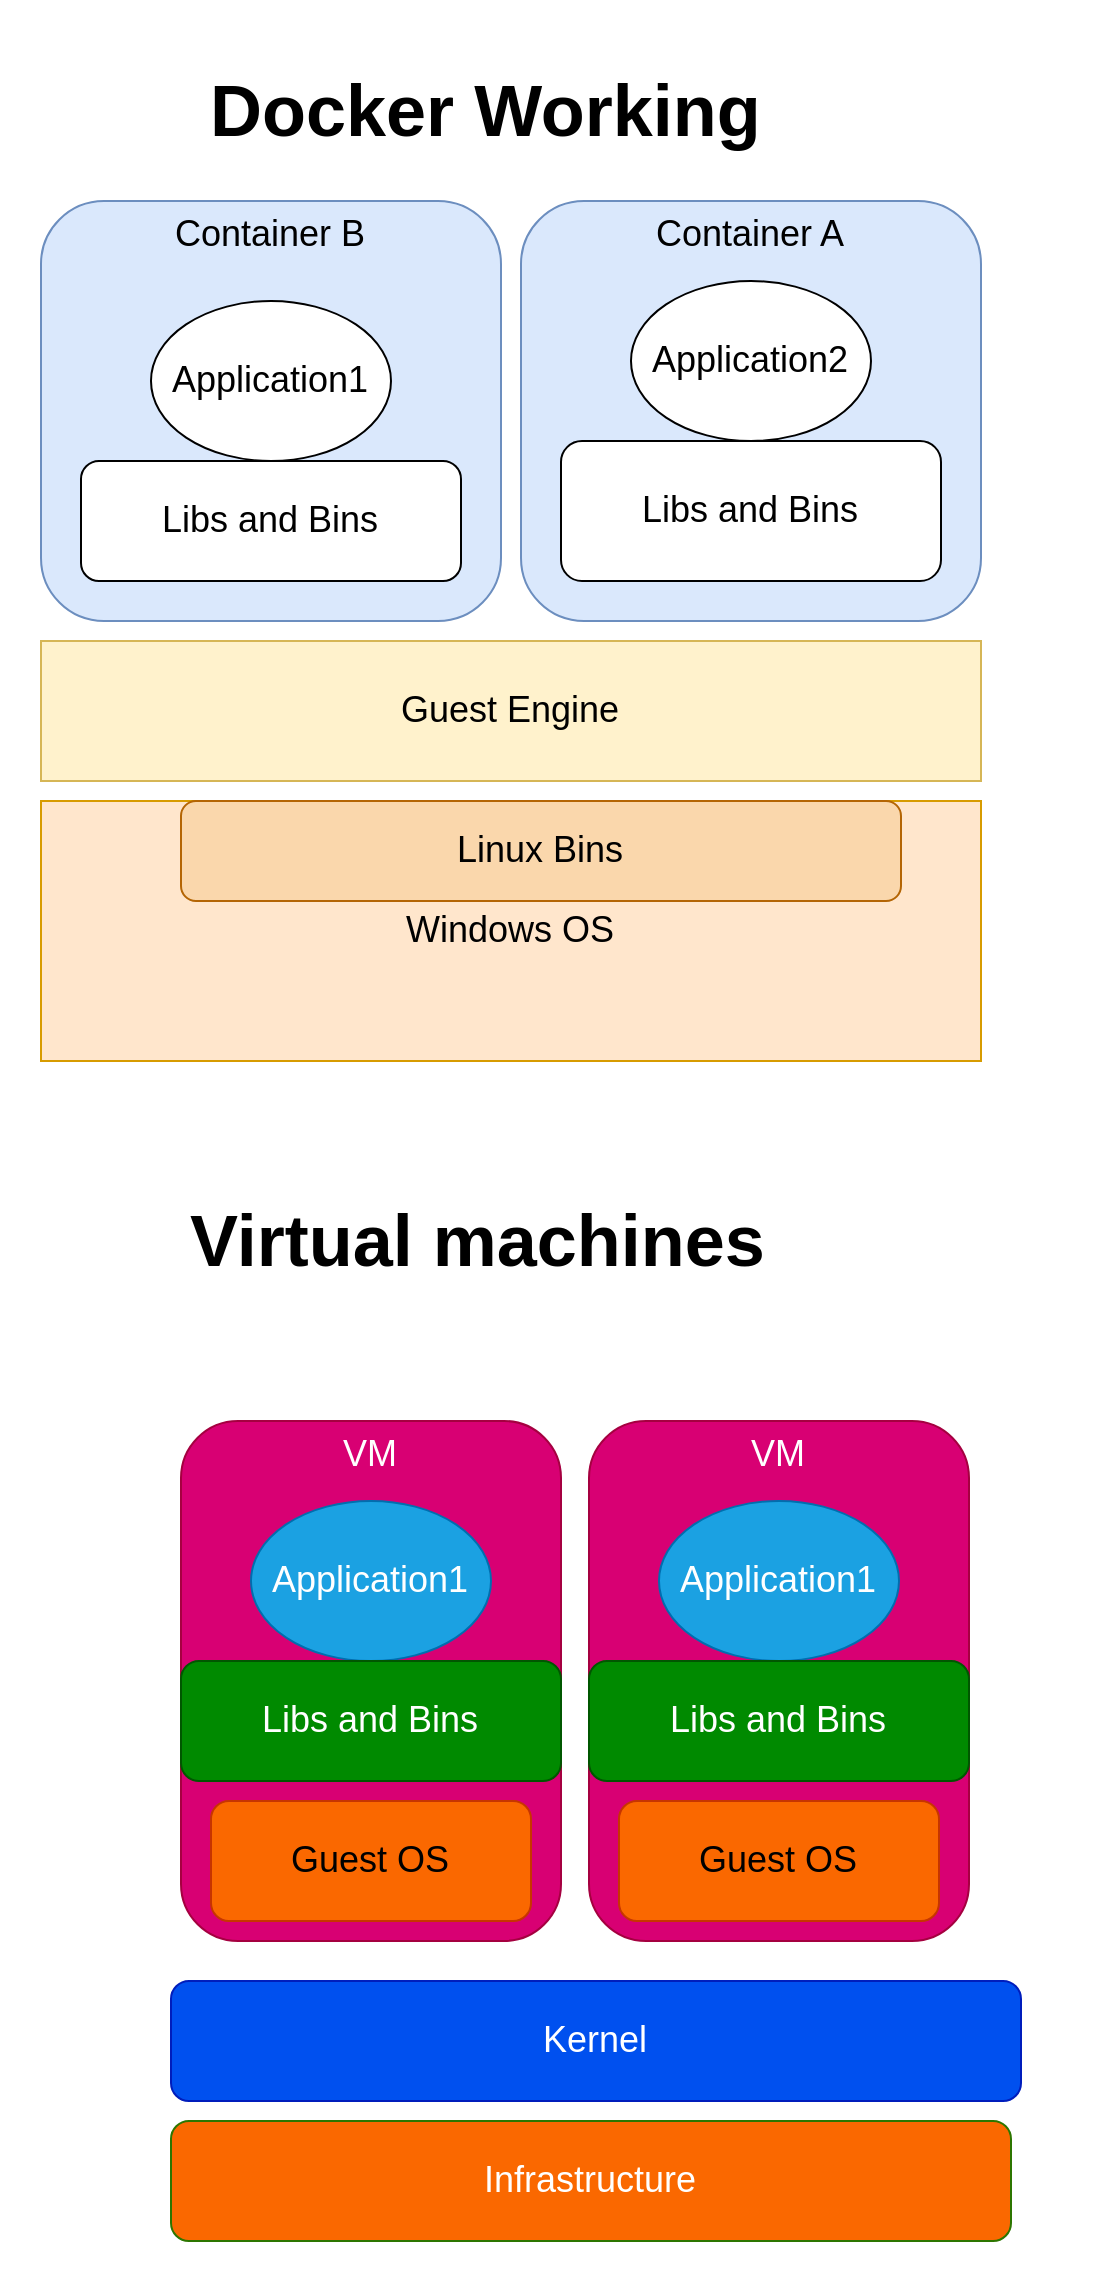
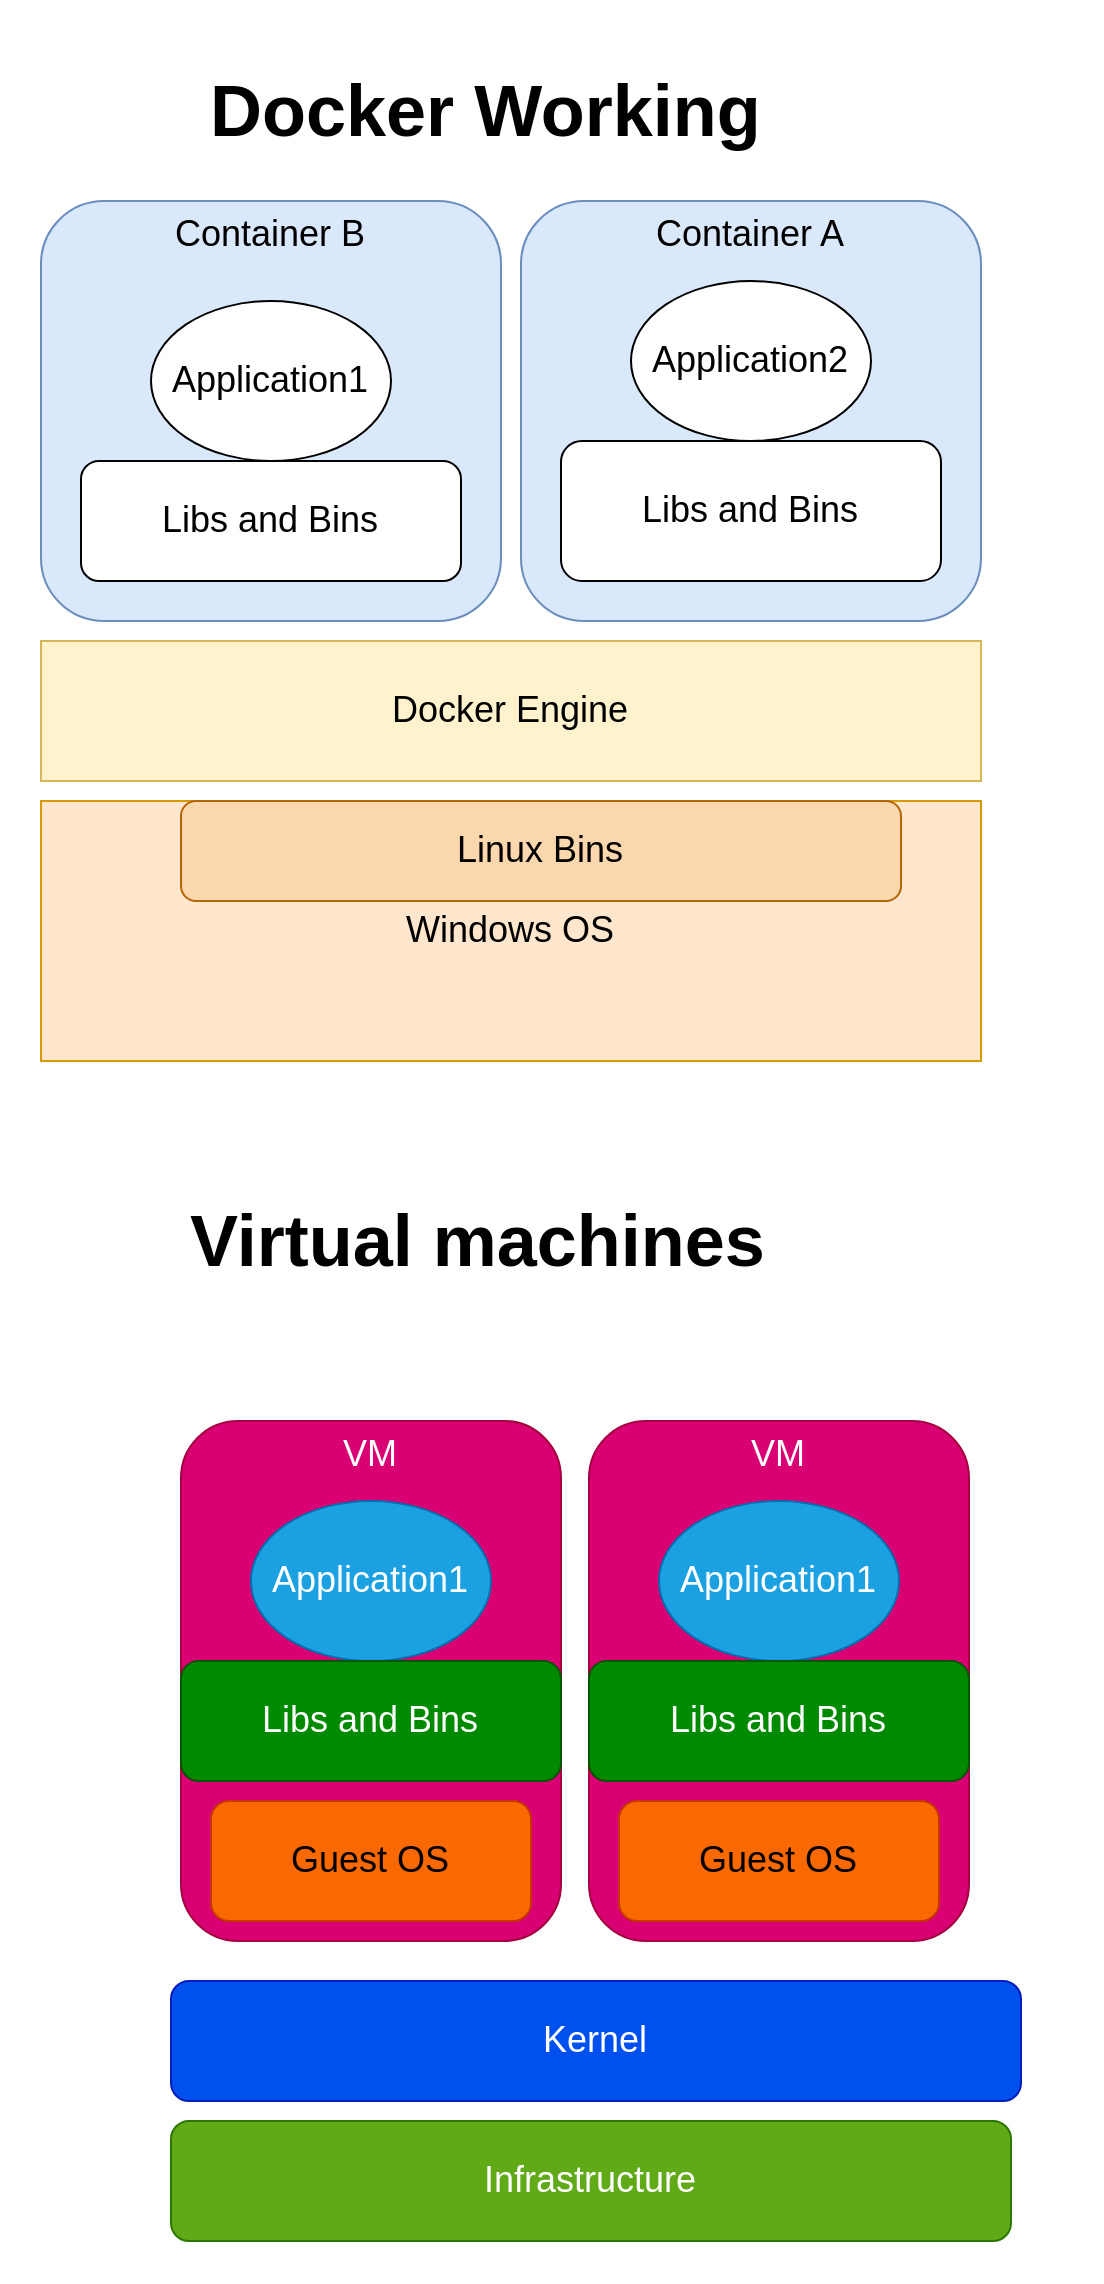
  <mxCell id="0" />
  <mxCell id="1" parent="0" />
  <mxCell id="2" value="Windows OS" style="rounded=0;whiteSpace=wrap;html=1;fillColor=#ffe6cc;strokeColor=#d79b00;fontSize=18;" vertex="1" parent="1"><mxGeometry x="20" y="400" width="470" height="130" as="geometry" /></mxCell>
- <mxCell id="3" value="Guest Engine" style="rounded=0;whiteSpace=wrap;html=1;fontSize=18;fillColor=#fff2cc;strokeColor=#d6b656;" vertex="1" parent="1"><mxGeometry x="20" y="320" width="470" height="70" as="geometry" /></mxCell>
+ <mxCell id="3" value="Docker Engine" style="rounded=0;whiteSpace=wrap;html=1;fontSize=18;fillColor=#fff2cc;strokeColor=#d6b656;" vertex="1" parent="1"><mxGeometry x="20" y="320" width="470" height="70" as="geometry" /></mxCell>
  <mxCell id="4" value="Container B" style="rounded=1;whiteSpace=wrap;html=1;fontSize=18;rotation=0;verticalAlign=top;fillColor=#dae8fc;strokeColor=#6c8ebf;" vertex="1" parent="1"><mxGeometry x="20" y="100" width="230" height="210" as="geometry" /></mxCell>
  <mxCell id="5" value="Application1" style="ellipse;whiteSpace=wrap;html=1;fontSize=18;" vertex="1" parent="1"><mxGeometry x="75" y="150" width="120" height="80" as="geometry" /></mxCell>
  <mxCell id="6" value="Libs and Bins" style="rounded=1;whiteSpace=wrap;html=1;fontSize=18;" vertex="1" parent="1"><mxGeometry x="40" y="230" width="190" height="60" as="geometry" /></mxCell>
  <mxCell id="7" value="Container A" style="rounded=1;whiteSpace=wrap;html=1;fontSize=18;rotation=0;verticalAlign=top;fillColor=#dae8fc;strokeColor=#6c8ebf;" vertex="1" parent="1"><mxGeometry x="260" y="100" width="230" height="210" as="geometry" /></mxCell>
  <mxCell id="8" value="Application2" style="ellipse;whiteSpace=wrap;html=1;fontSize=18;" vertex="1" parent="1"><mxGeometry x="315" y="140" width="120" height="80" as="geometry" /></mxCell>
  <mxCell id="9" value="Libs and Bins" style="rounded=1;whiteSpace=wrap;html=1;fontSize=18;" vertex="1" parent="1"><mxGeometry x="280" y="220" width="190" height="70" as="geometry" /></mxCell>
- <mxCell id="10" value="Infrastructure" style="rounded=1;whiteSpace=wrap;html=1;fontSize=18;fillColor=#fa6800;fontColor=#ffffff;strokeColor=#2D7600;" vertex="1" parent="1"><mxGeometry x="85" y="1060" width="420" height="60" as="geometry" /></mxCell>
+ <mxCell id="10" value="Infrastructure" style="rounded=1;whiteSpace=wrap;html=1;fontSize=18;fillColor=#60a917;fontColor=#ffffff;strokeColor=#2D7600;" vertex="1" parent="1"><mxGeometry x="85" y="1060" width="420" height="60" as="geometry" /></mxCell>
  <mxCell id="11" value="Kernel" style="rounded=1;whiteSpace=wrap;html=1;fontSize=18;fillColor=#0050ef;fontColor=#ffffff;strokeColor=#001DBC;" vertex="1" parent="1"><mxGeometry x="85" y="990" width="425" height="60" as="geometry" /></mxCell>
  <mxCell id="12" value="VM" style="rounded=1;whiteSpace=wrap;html=1;fontSize=18;verticalAlign=top;fillColor=#d80073;fontColor=#ffffff;strokeColor=#A50040;" vertex="1" parent="1"><mxGeometry x="90" y="710" width="190" height="260" as="geometry" /></mxCell>
  <mxCell id="13" value="Guest OS" style="rounded=1;whiteSpace=wrap;html=1;fontSize=18;fillColor=#fa6800;fontColor=#000000;strokeColor=#C73500;" vertex="1" parent="1"><mxGeometry x="105" y="900" width="160" height="60" as="geometry" /></mxCell>
  <mxCell id="14" value="Application1" style="ellipse;whiteSpace=wrap;html=1;fontSize=18;fillColor=#1ba1e2;fontColor=#ffffff;strokeColor=#006EAF;" vertex="1" parent="1"><mxGeometry x="125" y="750" width="120" height="80" as="geometry" /></mxCell>
  <mxCell id="15" value="Libs and Bins" style="rounded=1;whiteSpace=wrap;html=1;fontSize=18;fillColor=#008a00;fontColor=#ffffff;strokeColor=#005700;" vertex="1" parent="1"><mxGeometry x="90" y="830" width="190" height="60" as="geometry" /></mxCell>
  <mxCell id="16" value="VM" style="rounded=1;whiteSpace=wrap;html=1;fontSize=18;verticalAlign=top;fillColor=#d80073;fontColor=#ffffff;strokeColor=#A50040;" vertex="1" parent="1"><mxGeometry x="294" y="710" width="190" height="260" as="geometry" /></mxCell>
  <mxCell id="17" value="Guest OS" style="rounded=1;whiteSpace=wrap;html=1;fontSize=18;fillColor=#fa6800;fontColor=#000000;strokeColor=#C73500;" vertex="1" parent="1"><mxGeometry x="309" y="900" width="160" height="60" as="geometry" /></mxCell>
  <mxCell id="18" value="Application1" style="ellipse;whiteSpace=wrap;html=1;fontSize=18;fillColor=#1ba1e2;fontColor=#ffffff;strokeColor=#006EAF;" vertex="1" parent="1"><mxGeometry x="329" y="750" width="120" height="80" as="geometry" /></mxCell>
  <mxCell id="19" value="Libs and Bins" style="rounded=1;whiteSpace=wrap;html=1;fontSize=18;fillColor=#008a00;fontColor=#ffffff;strokeColor=#005700;" vertex="1" parent="1"><mxGeometry x="294" y="830" width="190" height="60" as="geometry" /></mxCell>
  <mxCell id="20" value="&lt;h1&gt;Virtual machines&lt;/h1&gt;" style="text;html=1;strokeColor=none;fillColor=none;spacing=5;spacingTop=-20;whiteSpace=wrap;overflow=hidden;rounded=0;fontSize=18;" vertex="1" parent="1"><mxGeometry x="90" y="585" width="440" height="70" as="geometry" /></mxCell>
  <mxCell id="21" value="&lt;h1&gt;Docker Working&lt;/h1&gt;" style="text;html=1;strokeColor=none;fillColor=none;spacing=5;spacingTop=-20;whiteSpace=wrap;overflow=hidden;rounded=0;fontSize=18;" vertex="1" parent="1"><mxGeometry x="100" y="20" width="421" height="120" as="geometry" /></mxCell>
  <mxCell id="22" value="Linux Bins" style="rounded=1;whiteSpace=wrap;html=1;fontSize=18;fillColor=#fad7ac;strokeColor=#b46504;" vertex="1" parent="1"><mxGeometry x="90" y="400" width="360" height="50" as="geometry" /></mxCell>
